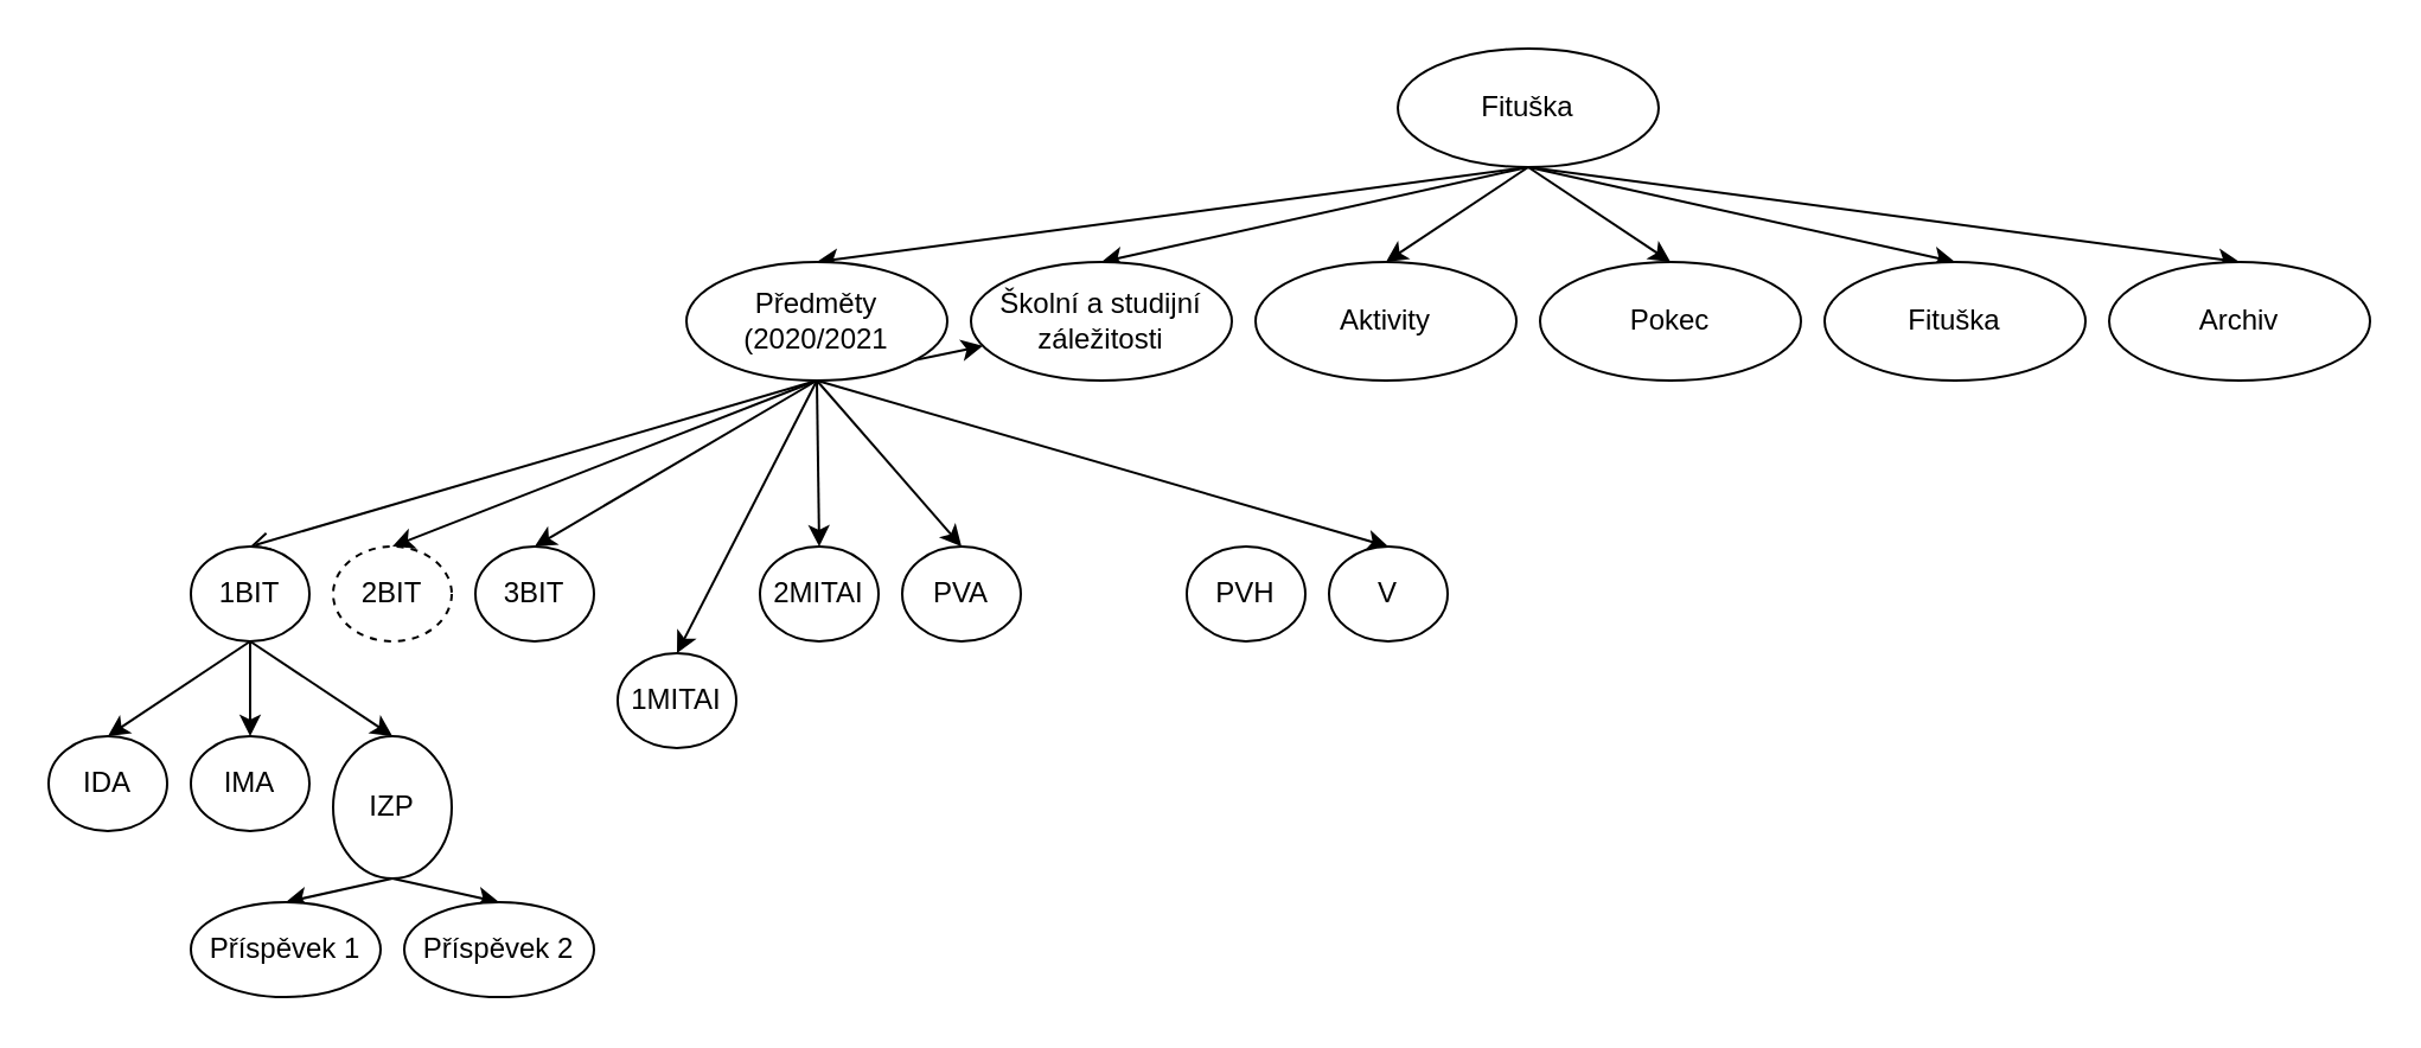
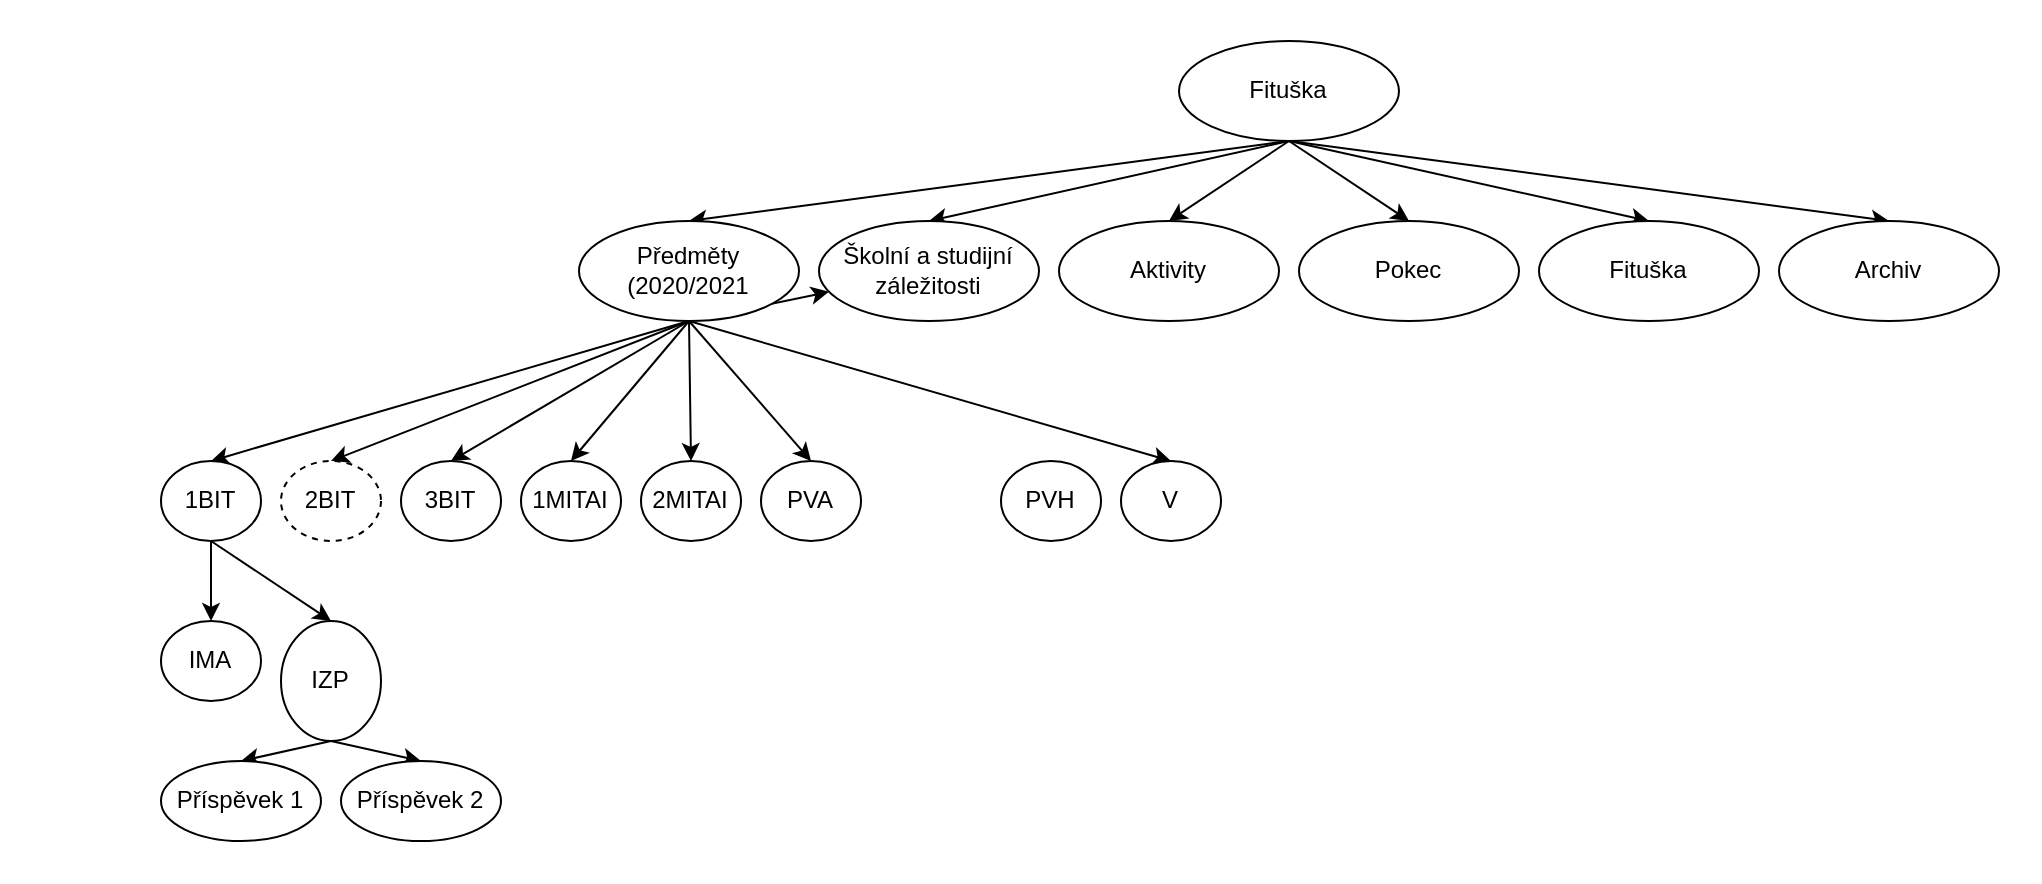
  <mxCell id="0" />
  <mxCell id="1" parent="0" />
  <mxCell id="2" value="Pokec" style="ellipse;whiteSpace=wrap;html=1;" vertex="1" parent="1"><mxGeometry x="649" y="110" width="110" height="50" as="geometry" /></mxCell>
  <mxCell id="3" style="rounded=0;orthogonalLoop=1;jettySize=auto;html=1;exitX=0.5;exitY=1;exitDx=0;exitDy=0;entryX=0.5;entryY=0;entryDx=0;entryDy=0;" edge="1" parent="1" source="9" target="18"><mxGeometry relative="1" as="geometry" /></mxCell>
  <mxCell id="4" style="edgeStyle=none;rounded=0;orthogonalLoop=1;jettySize=auto;html=1;exitX=0.5;exitY=1;exitDx=0;exitDy=0;entryX=0.5;entryY=0;entryDx=0;entryDy=0;" edge="1" parent="1" source="9" target="19"><mxGeometry relative="1" as="geometry" /></mxCell>
  <mxCell id="5" style="edgeStyle=none;rounded=0;orthogonalLoop=1;jettySize=auto;html=1;exitX=0.5;exitY=1;exitDx=0;exitDy=0;entryX=0.5;entryY=0;entryDx=0;entryDy=0;" edge="1" parent="1" source="9" target="20"><mxGeometry relative="1" as="geometry" /></mxCell>
  <mxCell id="6" style="edgeStyle=none;rounded=0;orthogonalLoop=1;jettySize=auto;html=1;exitX=0.5;exitY=1;exitDx=0;exitDy=0;entryX=0.5;entryY=0;entryDx=0;entryDy=0;" edge="1" parent="1" source="9" target="2"><mxGeometry relative="1" as="geometry" /></mxCell>
  <mxCell id="7" style="edgeStyle=none;rounded=0;orthogonalLoop=1;jettySize=auto;html=1;exitX=0.5;exitY=1;exitDx=0;exitDy=0;entryX=0.5;entryY=0;entryDx=0;entryDy=0;" edge="1" parent="1" source="9" target="21"><mxGeometry relative="1" as="geometry" /></mxCell>
  <mxCell id="8" style="edgeStyle=none;rounded=0;orthogonalLoop=1;jettySize=auto;html=1;exitX=0.5;exitY=1;exitDx=0;exitDy=0;entryX=0.5;entryY=0;entryDx=0;entryDy=0;" edge="1" parent="1" source="9" target="22"><mxGeometry relative="1" as="geometry" /></mxCell>
  <mxCell id="9" value="Fituška" style="ellipse;whiteSpace=wrap;html=1;" vertex="1" parent="1"><mxGeometry x="589" y="20" width="110" height="50" as="geometry" /></mxCell>
- <mxCell id="10" style="edgeStyle=none;rounded=0;orthogonalLoop=1;jettySize=auto;html=1;exitX=0.5;exitY=1;exitDx=0;exitDy=0;entryX=0.5;entryY=0;entryDx=0;entryDy=0;endArrow=open;" edge="1" parent="1" source="18" target="26"><mxGeometry relative="1" as="geometry" /></mxCell>
+ <mxCell id="10" style="edgeStyle=none;rounded=0;orthogonalLoop=1;jettySize=auto;html=1;exitX=0.5;exitY=1;exitDx=0;exitDy=0;entryX=0.5;entryY=0;entryDx=0;entryDy=0;" edge="1" parent="1" source="18" target="26"><mxGeometry relative="1" as="geometry" /></mxCell>
  <mxCell id="11" style="edgeStyle=none;rounded=0;orthogonalLoop=1;jettySize=auto;html=1;exitX=0.5;exitY=1;exitDx=0;exitDy=0;entryX=0.5;entryY=0;entryDx=0;entryDy=0;" edge="1" parent="1" source="18" target="27"><mxGeometry relative="1" as="geometry" /></mxCell>
  <mxCell id="12" style="edgeStyle=none;rounded=0;orthogonalLoop=1;jettySize=auto;html=1;exitX=0.5;exitY=1;exitDx=0;exitDy=0;entryX=0.5;entryY=0;entryDx=0;entryDy=0;" edge="1" parent="1" source="18" target="28"><mxGeometry relative="1" as="geometry" /></mxCell>
  <mxCell id="13" style="edgeStyle=none;rounded=0;orthogonalLoop=1;jettySize=auto;html=1;exitX=0.5;exitY=1;exitDx=0;exitDy=0;entryX=0.5;entryY=0;entryDx=0;entryDy=0;" edge="1" parent="1" source="18" target="29"><mxGeometry relative="1" as="geometry" /></mxCell>
  <mxCell id="14" style="edgeStyle=none;rounded=0;orthogonalLoop=1;jettySize=auto;html=1;exitX=0.5;exitY=1;exitDx=0;exitDy=0;entryX=0.5;entryY=0;entryDx=0;entryDy=0;" edge="1" parent="1" source="18" target="30"><mxGeometry relative="1" as="geometry" /></mxCell>
  <mxCell id="15" style="edgeStyle=none;rounded=0;orthogonalLoop=1;jettySize=auto;html=1;exitX=0.5;exitY=1;exitDx=0;exitDy=0;entryX=0.5;entryY=0;entryDx=0;entryDy=0;" edge="1" parent="1" source="18" target="31"><mxGeometry relative="1" as="geometry" /></mxCell>
  <mxCell id="16" style="edgeStyle=none;rounded=0;orthogonalLoop=1;jettySize=auto;html=1;exitX=0.5;exitY=1;exitDx=0;exitDy=0;" edge="1" parent="1" source="18" target="19"><mxGeometry relative="1" as="geometry" /></mxCell>
  <mxCell id="17" style="edgeStyle=none;rounded=0;orthogonalLoop=1;jettySize=auto;html=1;exitX=0.5;exitY=1;exitDx=0;exitDy=0;entryX=0.5;entryY=0;entryDx=0;entryDy=0;" edge="1" parent="1" source="18" target="33"><mxGeometry relative="1" as="geometry" /></mxCell>
  <mxCell id="18" value="Předměty (2020/2021" style="ellipse;whiteSpace=wrap;html=1;" vertex="1" parent="1"><mxGeometry x="289" y="110" width="110" height="50" as="geometry" /></mxCell>
  <mxCell id="19" value="Školní a studijní záležitosti" style="ellipse;whiteSpace=wrap;html=1;" vertex="1" parent="1"><mxGeometry x="409" y="110" width="110" height="50" as="geometry" /></mxCell>
  <mxCell id="20" value="Aktivity" style="ellipse;whiteSpace=wrap;html=1;" vertex="1" parent="1"><mxGeometry x="529" y="110" width="110" height="50" as="geometry" /></mxCell>
  <mxCell id="21" value="Fituška" style="ellipse;whiteSpace=wrap;html=1;" vertex="1" parent="1"><mxGeometry x="769" y="110" width="110" height="50" as="geometry" /></mxCell>
  <mxCell id="22" value="Archiv" style="ellipse;whiteSpace=wrap;html=1;" vertex="1" parent="1"><mxGeometry x="889" y="110" width="110" height="50" as="geometry" /></mxCell>
- <mxCell id="23" style="edgeStyle=none;rounded=0;orthogonalLoop=1;jettySize=auto;html=1;exitX=0.5;exitY=1;exitDx=0;exitDy=0;entryX=0.5;entryY=0;entryDx=0;entryDy=0;" edge="1" parent="1" source="26" target="34"><mxGeometry relative="1" as="geometry" /></mxCell>
  <mxCell id="24" style="edgeStyle=none;rounded=0;orthogonalLoop=1;jettySize=auto;html=1;exitX=0.5;exitY=1;exitDx=0;exitDy=0;entryX=0.5;entryY=0;entryDx=0;entryDy=0;" edge="1" parent="1" source="26" target="35"><mxGeometry relative="1" as="geometry" /></mxCell>
  <mxCell id="25" style="edgeStyle=none;rounded=0;orthogonalLoop=1;jettySize=auto;html=1;exitX=0.5;exitY=1;exitDx=0;exitDy=0;entryX=0.5;entryY=0;entryDx=0;entryDy=0;" edge="1" parent="1" source="26" target="38"><mxGeometry relative="1" as="geometry" /></mxCell>
  <mxCell id="26" value="1BIT" style="ellipse;whiteSpace=wrap;html=1;" vertex="1" parent="1"><mxGeometry x="80" y="230" width="50" height="40" as="geometry" /></mxCell>
  <mxCell id="27" value="2BIT" style="ellipse;whiteSpace=wrap;html=1;dashed=1;" vertex="1" parent="1"><mxGeometry x="140" y="230" width="50" height="40" as="geometry" /></mxCell>
  <mxCell id="28" value="3BIT" style="ellipse;whiteSpace=wrap;html=1;" vertex="1" parent="1"><mxGeometry x="200" y="230" width="50" height="40" as="geometry" /></mxCell>
- <mxCell id="29" value="1MITAI" style="ellipse;whiteSpace=wrap;html=1;" vertex="1" parent="1"><mxGeometry x="260" y="275" width="50" height="40" as="geometry" /></mxCell>
+ <mxCell id="29" value="1MITAI" style="ellipse;whiteSpace=wrap;html=1;" vertex="1" parent="1"><mxGeometry x="260" y="230" width="50" height="40" as="geometry" /></mxCell>
  <mxCell id="30" value="2MITAI" style="ellipse;whiteSpace=wrap;html=1;" vertex="1" parent="1"><mxGeometry x="320" y="230" width="50" height="40" as="geometry" /></mxCell>
  <mxCell id="31" value="PVA" style="ellipse;whiteSpace=wrap;html=1;" vertex="1" parent="1"><mxGeometry x="380" y="230" width="50" height="40" as="geometry" /></mxCell>
  <mxCell id="32" value="PVH" style="ellipse;whiteSpace=wrap;html=1;" vertex="1" parent="1"><mxGeometry x="500" y="230" width="50" height="40" as="geometry" /></mxCell>
  <mxCell id="33" value="V" style="ellipse;whiteSpace=wrap;html=1;" vertex="1" parent="1"><mxGeometry x="560" y="230" width="50" height="40" as="geometry" /></mxCell>
- <mxCell id="34" value="IDA" style="ellipse;whiteSpace=wrap;html=1;" vertex="1" parent="1"><mxGeometry x="20" y="310" width="50" height="40" as="geometry" /></mxCell>
  <mxCell id="35" value="IMA" style="ellipse;whiteSpace=wrap;html=1;" vertex="1" parent="1"><mxGeometry x="80" y="310" width="50" height="40" as="geometry" /></mxCell>
  <mxCell id="36" style="edgeStyle=none;rounded=0;orthogonalLoop=1;jettySize=auto;html=1;exitX=0.5;exitY=1;exitDx=0;exitDy=0;entryX=0.5;entryY=0;entryDx=0;entryDy=0;" edge="1" parent="1" source="38" target="39"><mxGeometry relative="1" as="geometry" /></mxCell>
  <mxCell id="37" style="edgeStyle=none;rounded=0;orthogonalLoop=1;jettySize=auto;html=1;exitX=0.5;exitY=1;exitDx=0;exitDy=0;entryX=0.5;entryY=0;entryDx=0;entryDy=0;" edge="1" parent="1" source="38" target="40"><mxGeometry relative="1" as="geometry" /></mxCell>
  <mxCell id="38" value="IZP" style="ellipse;whiteSpace=wrap;html=1;" vertex="1" parent="1"><mxGeometry x="140" y="310" width="50" height="60" as="geometry" /></mxCell>
  <mxCell id="39" value="Příspěvek 1" style="ellipse;whiteSpace=wrap;html=1;" vertex="1" parent="1"><mxGeometry x="80" y="380" width="80" height="40" as="geometry" /></mxCell>
  <mxCell id="40" value="Příspěvek 2" style="ellipse;whiteSpace=wrap;html=1;" vertex="1" parent="1"><mxGeometry x="170" y="380" width="80" height="40" as="geometry" /></mxCell>
